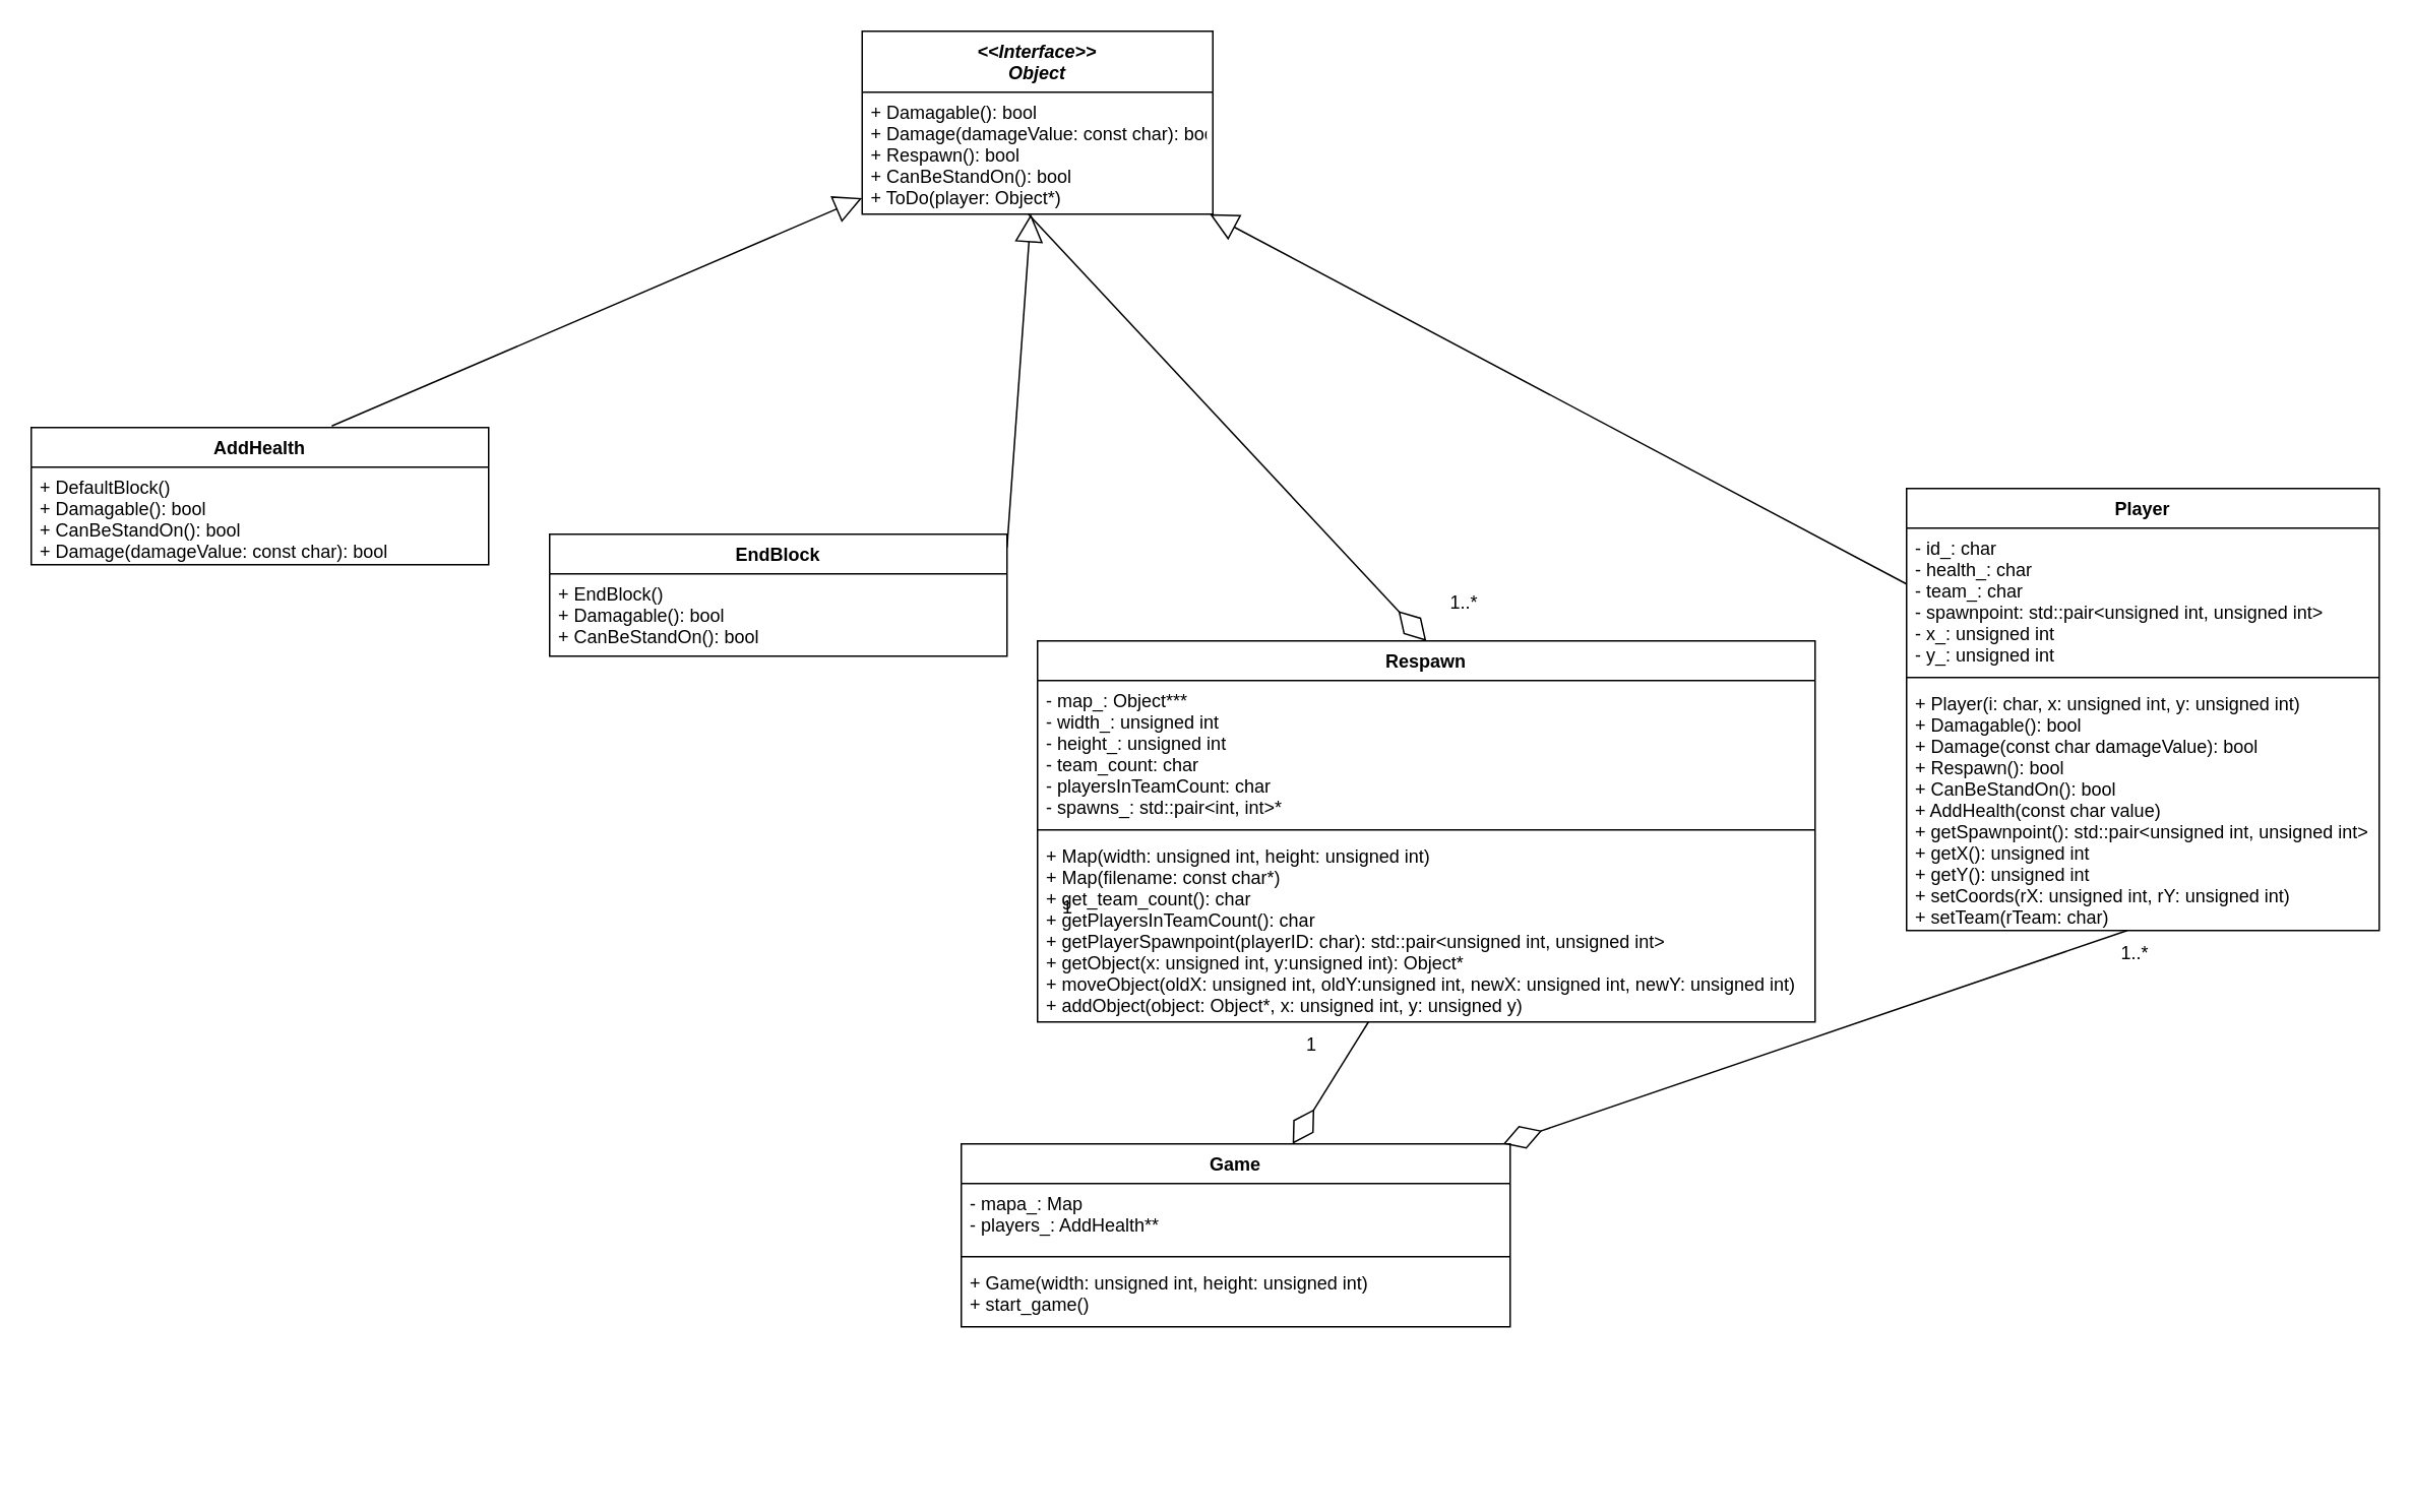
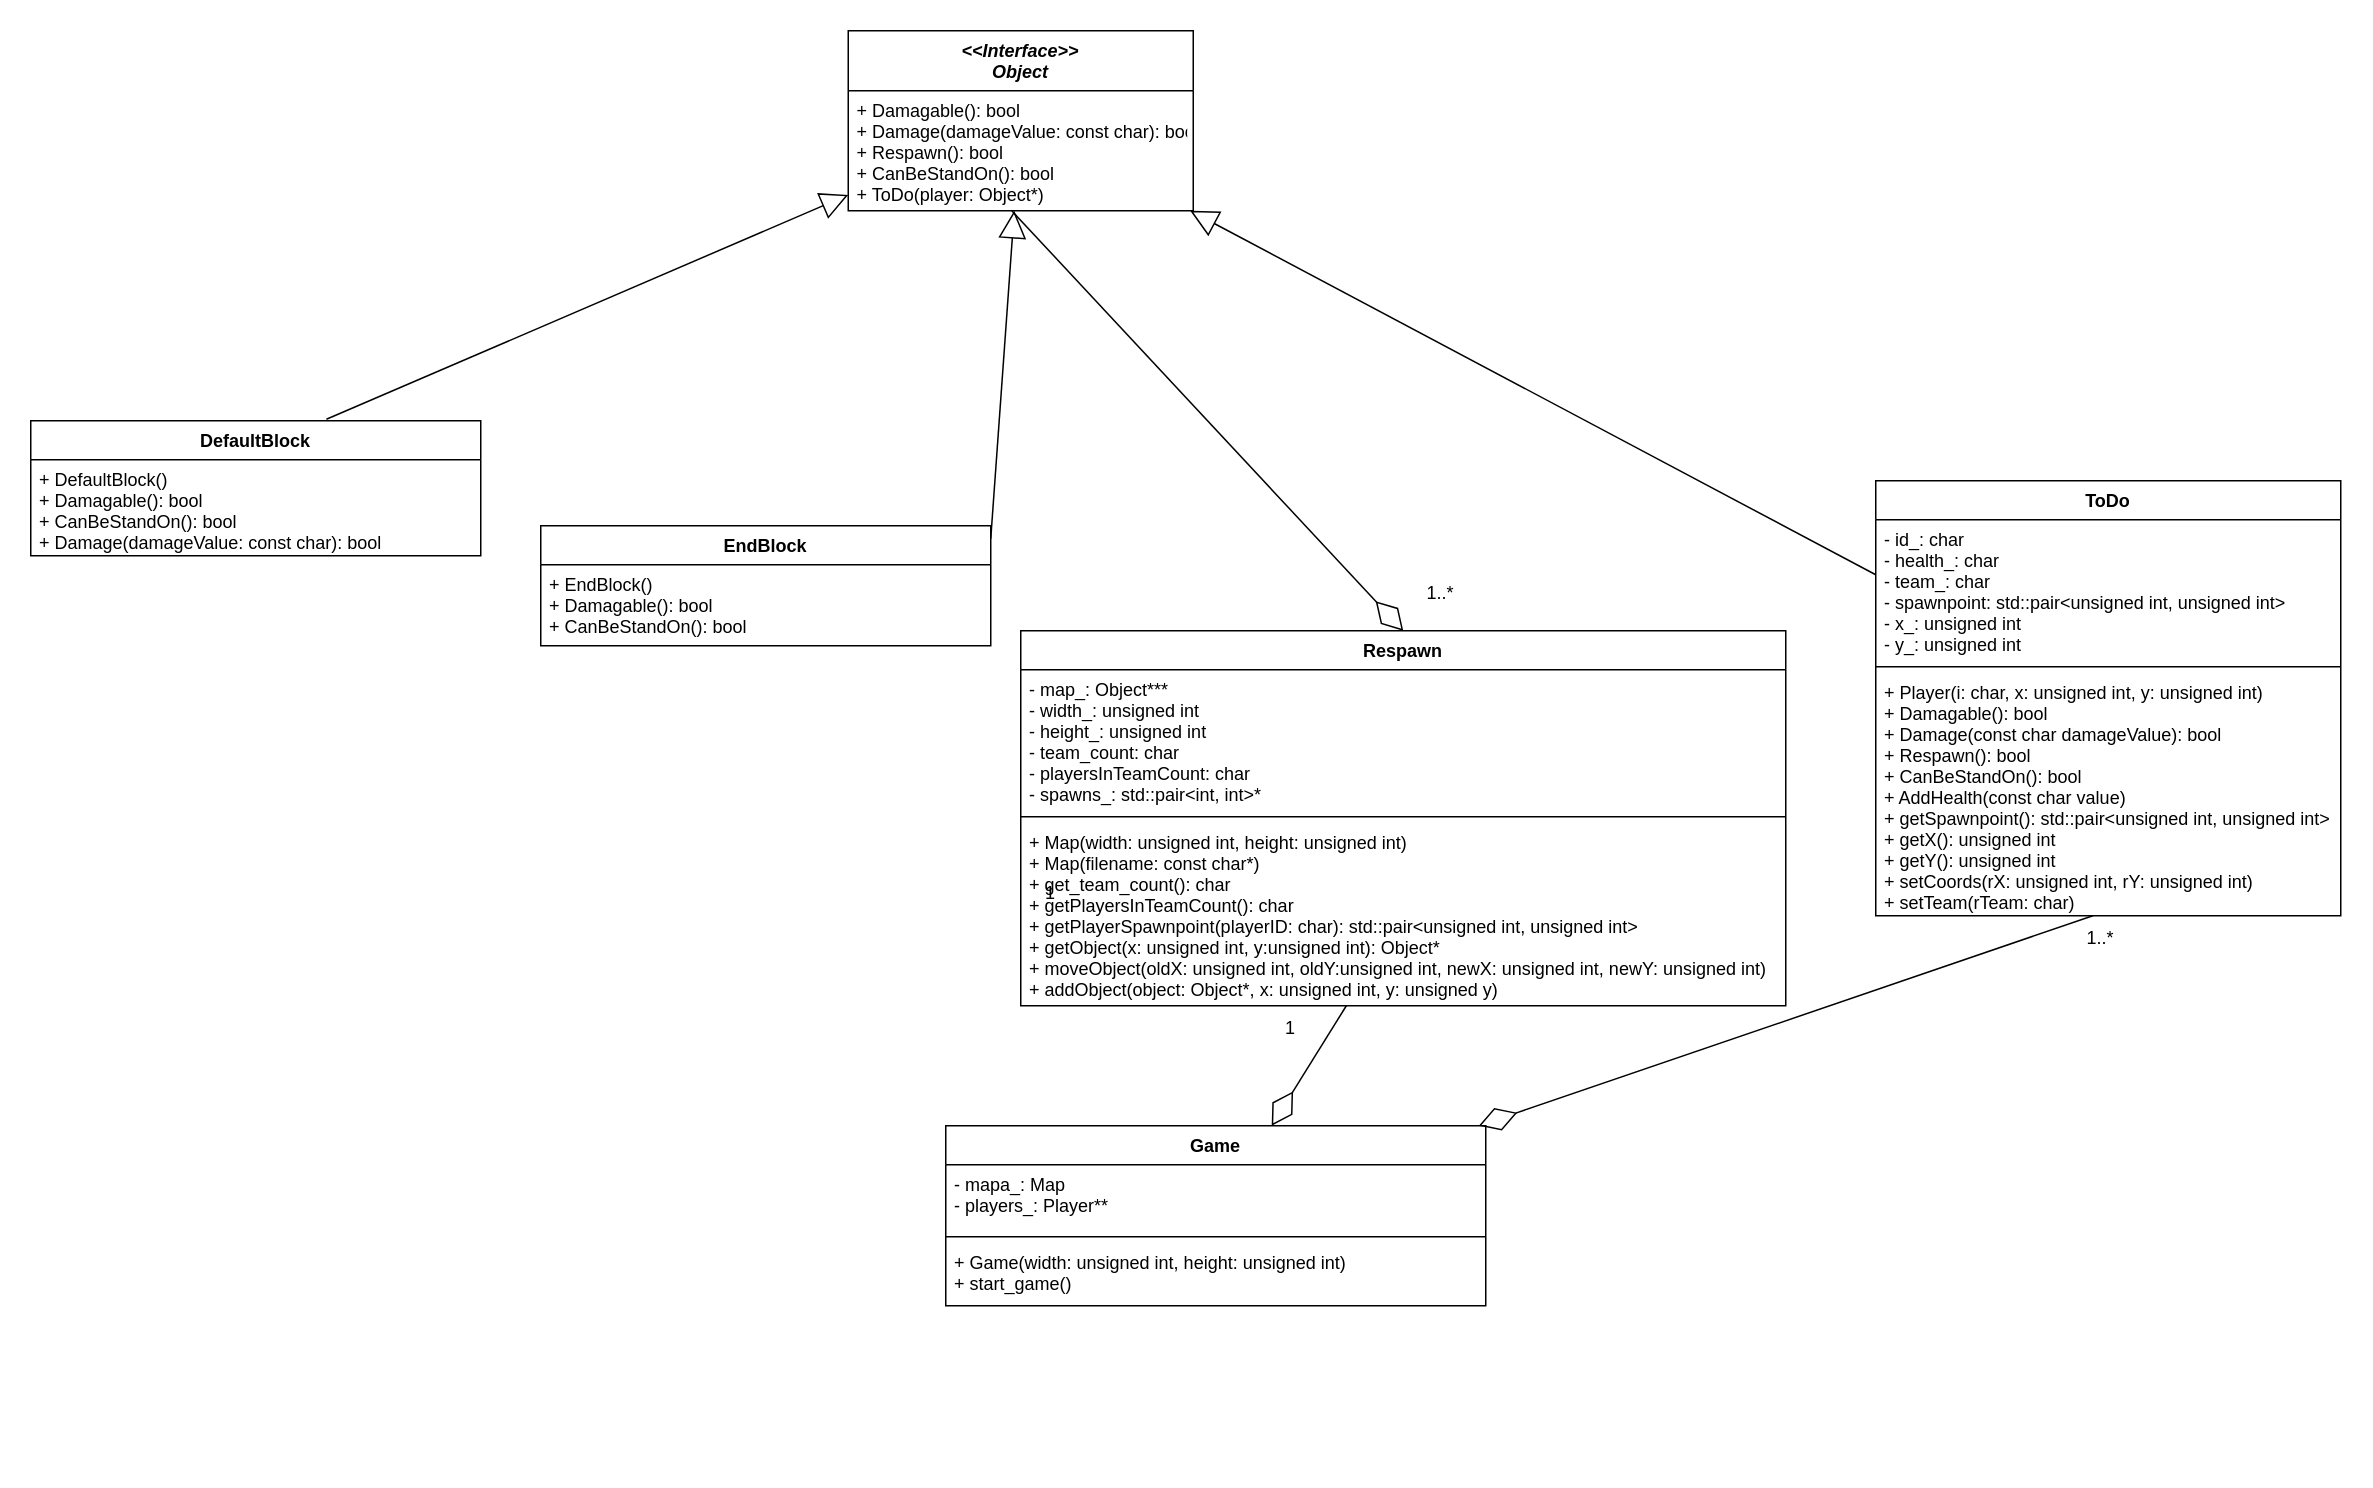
  <mxCell id="0" />
  <mxCell id="1" parent="0" />
  <mxCell id="2" style="edgeStyle=orthogonalEdgeStyle;rounded=0;html=1;dashed=1;labelBackgroundColor=none;startFill=0;endArrow=open;endFill=0;endSize=10;fontFamily=Verdana;fontSize=10;" parent="1" edge="1"><mxGeometry relative="1" as="geometry"><Array as="points"><mxPoint x="745" y="970" /><mxPoint x="745" y="970" /></Array><mxPoint x="745" y="963" as="sourcePoint" /></mxGeometry></mxCell>
  <mxCell id="3" value="&lt;&lt;Interface&gt;&gt;&#10;Object" style="swimlane;fontStyle=3;align=center;verticalAlign=top;childLayout=stackLayout;horizontal=1;startSize=40;horizontalStack=0;resizeParent=1;resizeParentMax=0;resizeLast=0;collapsible=1;marginBottom=0;" parent="1" vertex="1"><mxGeometry x="565" y="20" width="230" height="120" as="geometry" /></mxCell>
  <mxCell id="4" value="+ Damagable(): bool&#10;+ Damage(damageValue: const char): bool&#10;+ Respawn(): bool&#10;+ CanBeStandOn(): bool&#10;+ ToDo(player: Object*)" style="text;strokeColor=none;fillColor=none;align=left;verticalAlign=top;spacingLeft=4;spacingRight=4;overflow=hidden;rotatable=0;points=[[0,0.5],[1,0.5]];portConstraint=eastwest;" parent="3" vertex="1"><mxGeometry y="40" width="230" height="80" as="geometry" /></mxCell>
  <mxCell id="5" value="EndBlock" style="swimlane;fontStyle=1;align=center;verticalAlign=top;childLayout=stackLayout;horizontal=1;startSize=26;horizontalStack=0;resizeParent=1;resizeParentMax=0;resizeLast=0;collapsible=1;marginBottom=0;" parent="1" vertex="1"><mxGeometry x="360" y="350" width="300" height="80" as="geometry" /></mxCell>
  <mxCell id="6" value="+ EndBlock()&#10;+ Damagable(): bool&#10;+ CanBeStandOn(): bool" style="text;strokeColor=none;fillColor=none;align=left;verticalAlign=top;spacingLeft=4;spacingRight=4;overflow=hidden;rotatable=0;points=[[0,0.5],[1,0.5]];portConstraint=eastwest;" parent="5" vertex="1"><mxGeometry y="26" width="300" height="54" as="geometry" /></mxCell>
- <mxCell id="7" value="Player" style="swimlane;fontStyle=1;align=center;verticalAlign=top;childLayout=stackLayout;horizontal=1;startSize=26;horizontalStack=0;resizeParent=1;resizeParentMax=0;resizeLast=0;collapsible=1;marginBottom=0;" parent="1" vertex="1"><mxGeometry x="1250" y="320" width="310" height="290" as="geometry" /></mxCell>
+ <mxCell id="7" value="ToDo" style="swimlane;fontStyle=1;align=center;verticalAlign=top;childLayout=stackLayout;horizontal=1;startSize=26;horizontalStack=0;resizeParent=1;resizeParentMax=0;resizeLast=0;collapsible=1;marginBottom=0;" parent="1" vertex="1"><mxGeometry x="1250" y="320" width="310" height="290" as="geometry" /></mxCell>
  <mxCell id="8" value="- id_: char&#10;- health_: char&#10;- team_: char&#10;- spawnpoint: std::pair&lt;unsigned int, unsigned int&gt;&#10;- x_: unsigned int&#10;- y_: unsigned int" style="text;strokeColor=none;fillColor=none;align=left;verticalAlign=top;spacingLeft=4;spacingRight=4;overflow=hidden;rotatable=0;points=[[0,0.5],[1,0.5]];portConstraint=eastwest;" parent="7" vertex="1"><mxGeometry y="26" width="310" height="94" as="geometry" /></mxCell>
  <mxCell id="9" value="" style="line;strokeWidth=1;fillColor=none;align=left;verticalAlign=middle;spacingTop=-1;spacingLeft=3;spacingRight=3;rotatable=0;labelPosition=right;points=[];portConstraint=eastwest;" parent="7" vertex="1"><mxGeometry y="120" width="310" height="8" as="geometry" /></mxCell>
  <mxCell id="10" value="+ Player(i: char, x: unsigned int, y: unsigned int)&#10;+ Damagable(): bool&#10;+ Damage(const char damageValue): bool&#10;+ Respawn(): bool&#10;+ CanBeStandOn(): bool&#10;+ AddHealth(const char value)&#10;+ getSpawnpoint(): std::pair&lt;unsigned int, unsigned int&gt;&#10;+ getX(): unsigned int&#10;+ getY(): unsigned int&#10;+ setCoords(rX: unsigned int, rY: unsigned int)&#10;+ setTeam(rTeam: char)" style="text;strokeColor=none;fillColor=none;align=left;verticalAlign=top;spacingLeft=4;spacingRight=4;overflow=hidden;rotatable=0;points=[[0,0.5],[1,0.5]];portConstraint=eastwest;" parent="7" vertex="1"><mxGeometry y="128" width="310" height="162" as="geometry" /></mxCell>
  <mxCell id="11" value="Respawn" style="swimlane;fontStyle=1;align=center;verticalAlign=top;childLayout=stackLayout;horizontal=1;startSize=26;horizontalStack=0;resizeParent=1;resizeParentMax=0;resizeLast=0;collapsible=1;marginBottom=0;" parent="1" vertex="1"><mxGeometry x="680" y="420" width="510" height="250" as="geometry" /></mxCell>
  <mxCell id="12" value="- map_: Object***&#10;- width_: unsigned int&#10;- height_: unsigned int&#10;- team_count: char&#10;- playersInTeamCount: char&#10;- spawns_: std::pair&lt;int, int&gt;*  " style="text;strokeColor=none;fillColor=none;align=left;verticalAlign=top;spacingLeft=4;spacingRight=4;overflow=hidden;rotatable=0;points=[[0,0.5],[1,0.5]];portConstraint=eastwest;" parent="11" vertex="1"><mxGeometry y="26" width="510" height="94" as="geometry" /></mxCell>
  <mxCell id="13" value="" style="line;strokeWidth=1;fillColor=none;align=left;verticalAlign=middle;spacingTop=-1;spacingLeft=3;spacingRight=3;rotatable=0;labelPosition=right;points=[];portConstraint=eastwest;" parent="11" vertex="1"><mxGeometry y="120" width="510" height="8" as="geometry" /></mxCell>
  <mxCell id="14" value="+ Map(width: unsigned int, height: unsigned int)&#10;+ Map(filename: const char*)&#10;+ get_team_count(): char&#10;+ getPlayersInTeamCount(): char&#10;+ getPlayerSpawnpoint(playerID: char): std::pair&lt;unsigned int, unsigned int&gt;&#10;+ getObject(x: unsigned int, y:unsigned int): Object*&#10;+ moveObject(oldX: unsigned int, oldY:unsigned int, newX: unsigned int, newY: unsigned int)&#10;+ addObject(object: Object*, x: unsigned int, y: unsigned y)" style="text;strokeColor=none;fillColor=none;align=left;verticalAlign=top;spacingLeft=4;spacingRight=4;overflow=hidden;rotatable=0;points=[[0,0.5],[1,0.5]];portConstraint=eastwest;" parent="11" vertex="1"><mxGeometry y="128" width="510" height="122" as="geometry" /></mxCell>
  <mxCell id="15" value="Game" style="swimlane;fontStyle=1;align=center;verticalAlign=top;childLayout=stackLayout;horizontal=1;startSize=26;horizontalStack=0;resizeParent=1;resizeParentMax=0;resizeLast=0;collapsible=1;marginBottom=0;" parent="1" vertex="1"><mxGeometry x="630" y="750" width="360" height="120" as="geometry" /></mxCell>
- <mxCell id="16" value="- mapa_: Map&#10;- players_: AddHealth**" style="text;strokeColor=none;fillColor=none;align=left;verticalAlign=top;spacingLeft=4;spacingRight=4;overflow=hidden;rotatable=0;points=[[0,0.5],[1,0.5]];portConstraint=eastwest;" parent="15" vertex="1"><mxGeometry y="26" width="360" height="44" as="geometry" /></mxCell>
+ <mxCell id="16" value="- mapa_: Map&#10;- players_: Player**" style="text;strokeColor=none;fillColor=none;align=left;verticalAlign=top;spacingLeft=4;spacingRight=4;overflow=hidden;rotatable=0;points=[[0,0.5],[1,0.5]];portConstraint=eastwest;" parent="15" vertex="1"><mxGeometry y="26" width="360" height="44" as="geometry" /></mxCell>
  <mxCell id="17" value="" style="line;strokeWidth=1;fillColor=none;align=left;verticalAlign=middle;spacingTop=-1;spacingLeft=3;spacingRight=3;rotatable=0;labelPosition=right;points=[];portConstraint=eastwest;" parent="15" vertex="1"><mxGeometry y="70" width="360" height="8" as="geometry" /></mxCell>
  <mxCell id="18" value="+ Game(width: unsigned int, height: unsigned int)&#10;+ start_game()" style="text;strokeColor=none;fillColor=none;align=left;verticalAlign=top;spacingLeft=4;spacingRight=4;overflow=hidden;rotatable=0;points=[[0,0.5],[1,0.5]];portConstraint=eastwest;" parent="15" vertex="1"><mxGeometry y="78" width="360" height="42" as="geometry" /></mxCell>
  <mxCell id="19" value="" style="endArrow=block;endSize=16;endFill=0;html=1;rounded=0;" parent="1" source="7" target="3" edge="1"><mxGeometry x="0.125" width="160" relative="1" as="geometry"><mxPoint x="910" y="580" as="sourcePoint" /><mxPoint x="1070" y="580" as="targetPoint" /><mxPoint as="offset" /></mxGeometry></mxCell>
  <mxCell id="20" value="" style="endArrow=block;endSize=16;endFill=0;html=1;rounded=0;exitX=1;exitY=0.107;exitDx=0;exitDy=0;exitPerimeter=0;" parent="1" source="5" target="3" edge="1"><mxGeometry x="0.125" width="160" relative="1" as="geometry"><mxPoint x="930" y="600" as="sourcePoint" /><mxPoint x="1090" y="600" as="targetPoint" /><mxPoint as="offset" /></mxGeometry></mxCell>
  <mxCell id="21" value="" style="endArrow=diamondThin;endFill=0;endSize=24;html=1;rounded=0;exitX=0.474;exitY=1;exitDx=0;exitDy=0;exitPerimeter=0;entryX=0.5;entryY=0;entryDx=0;entryDy=0;" parent="1" source="4" target="11" edge="1"><mxGeometry width="160" relative="1" as="geometry"><mxPoint x="690" y="510" as="sourcePoint" /><mxPoint x="450" y="470" as="targetPoint" /></mxGeometry></mxCell>
  <mxCell id="22" value="1" style="text;html=1;strokeColor=none;fillColor=none;align=center;verticalAlign=middle;whiteSpace=wrap;rounded=0;" parent="1" vertex="1"><mxGeometry x="685" y="590" width="30" height="10" as="geometry" /></mxCell>
  <mxCell id="23" value="1..*" style="text;html=1;strokeColor=none;fillColor=none;align=center;verticalAlign=middle;whiteSpace=wrap;rounded=0;" parent="1" vertex="1"><mxGeometry x="930" y="380" width="60" height="30" as="geometry" /></mxCell>
  <mxCell id="24" value="1" style="text;html=1;strokeColor=none;fillColor=none;align=center;verticalAlign=middle;whiteSpace=wrap;rounded=0;" parent="1" vertex="1"><mxGeometry x="830" y="670" width="60" height="30" as="geometry" /></mxCell>
  <mxCell id="25" value="" style="endArrow=diamondThin;endFill=0;endSize=24;html=1;rounded=0;exitX=0.467;exitY=1;exitDx=0;exitDy=0;exitPerimeter=0;" parent="1" source="10" target="15" edge="1"><mxGeometry width="160" relative="1" as="geometry"><mxPoint x="910" y="510" as="sourcePoint" /><mxPoint x="1070" y="510" as="targetPoint" /></mxGeometry></mxCell>
  <mxCell id="26" value="" style="endArrow=diamondThin;endFill=0;endSize=24;html=1;rounded=0;" parent="1" source="14" target="15" edge="1"><mxGeometry width="160" relative="1" as="geometry"><mxPoint x="320" y="590" as="sourcePoint" /><mxPoint x="480" y="590" as="targetPoint" /></mxGeometry></mxCell>
- <mxCell id="27" value="AddHealth" style="swimlane;fontStyle=1;align=center;verticalAlign=top;childLayout=stackLayout;horizontal=1;startSize=26;horizontalStack=0;resizeParent=1;resizeParentMax=0;resizeLast=0;collapsible=1;marginBottom=0;" vertex="1" parent="1"><mxGeometry x="20" y="280" width="300" height="90" as="geometry" /></mxCell>
+ <mxCell id="27" value="DefaultBlock" style="swimlane;fontStyle=1;align=center;verticalAlign=top;childLayout=stackLayout;horizontal=1;startSize=26;horizontalStack=0;resizeParent=1;resizeParentMax=0;resizeLast=0;collapsible=1;marginBottom=0;" vertex="1" parent="1"><mxGeometry x="20" y="280" width="300" height="90" as="geometry" /></mxCell>
  <mxCell id="28" value="+ DefaultBlock()&#10;+ Damagable(): bool&#10;+ CanBeStandOn(): bool&#10;+ Damage(damageValue: const char): bool" style="text;strokeColor=none;fillColor=none;align=left;verticalAlign=top;spacingLeft=4;spacingRight=4;overflow=hidden;rotatable=0;points=[[0,0.5],[1,0.5]];portConstraint=eastwest;" vertex="1" parent="27"><mxGeometry y="26" width="300" height="64" as="geometry" /></mxCell>
  <mxCell id="29" value="" style="endArrow=block;endSize=16;endFill=0;html=1;rounded=0;exitX=0.657;exitY=-0.011;exitDx=0;exitDy=0;exitPerimeter=0;" edge="1" parent="1" source="27" target="3"><mxGeometry x="0.125" width="160" relative="1" as="geometry"><mxPoint x="410" y="340" as="sourcePoint" /><mxPoint x="425.692" y="121.44" as="targetPoint" /><mxPoint as="offset" /></mxGeometry></mxCell>
  <mxCell id="30" value="1..*" style="text;html=1;strokeColor=none;fillColor=none;align=center;verticalAlign=middle;whiteSpace=wrap;rounded=0;" vertex="1" parent="1"><mxGeometry x="1370" y="610" width="60" height="30" as="geometry" /></mxCell>
